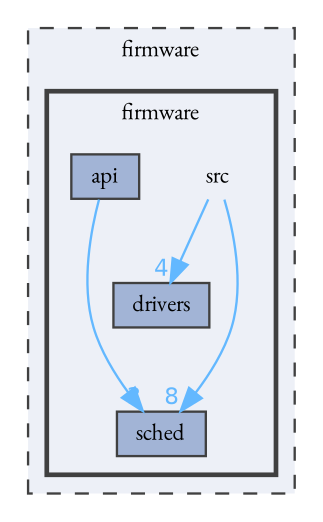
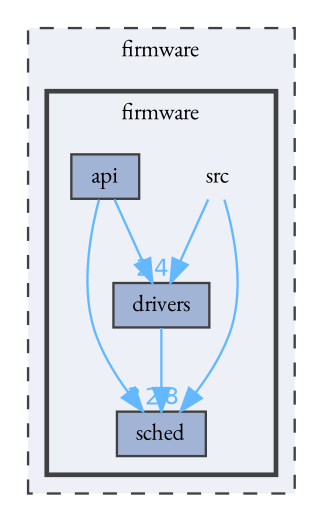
  digraph {
    compound=true
    fontname="EB Garamond"
    node [fontname="EB Garamond" fontsize=10 shape=box color=grey25 fillcolor="#a2b4d6" style=filled]
    edge [color=steelblue1 fontcolor=steelblue1 fontname="EB Garamond" fontsize=10 headlabel=2 labeldistance=1.5 labelfontname=Helvetica labelfontsize=10]
    n1 [height=0.2 label=src shape=plaintext width=0.4 color="" fillcolor="" style=""]
    n2 [height=0.2 label=api width=0.4]
    n3 [height=0.2 label=drivers width=0.4]
    n4 [height=0.2 label=sched width=0.4]
    subgraph cluster_1 {
      bgcolor="#edf0f7"
      fontsize=10
      label=firmware
      pencolor=grey25
      style="filled,dashed"
      subgraph cluster_2 {
        bgcolor="#edf0f7"
        fontsize=10
        label=firmware
        pencolor=grey25
        style="filled,bold"
        n1
        n2
        n3
        n4
      }
    }
    n1 -> n3 [headlabel=4]
    n1 -> n4 [headlabel=8]
+   n2 -> n3
    n2 -> n4 [headlabel=3]
+   n3 -> n4
  }
